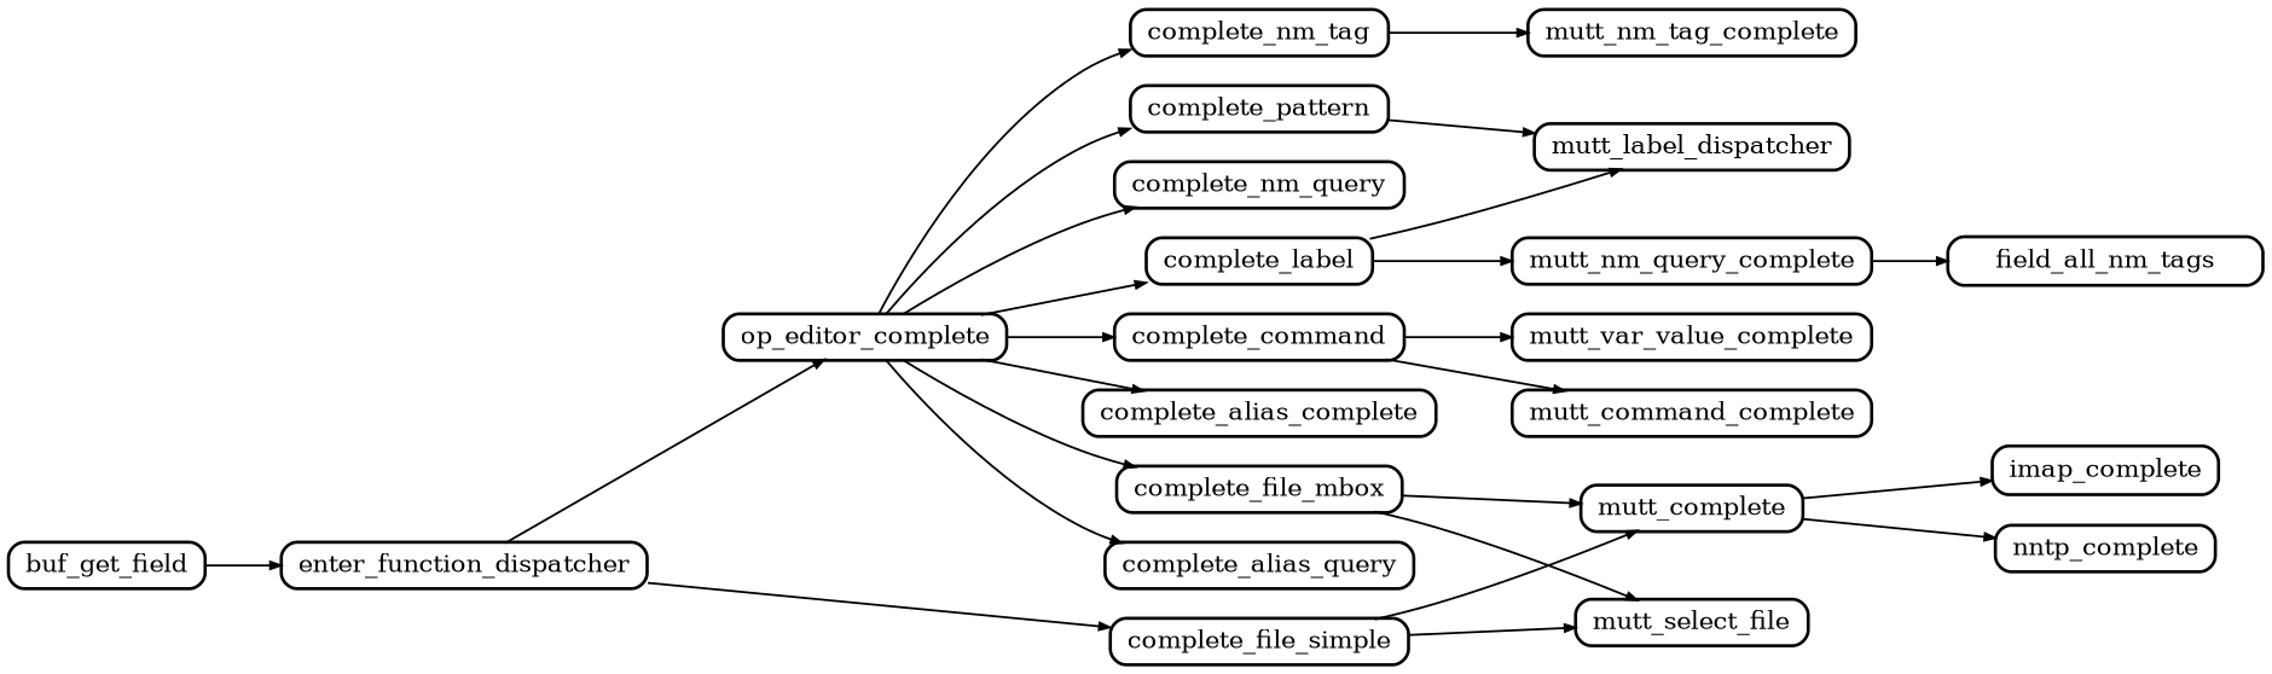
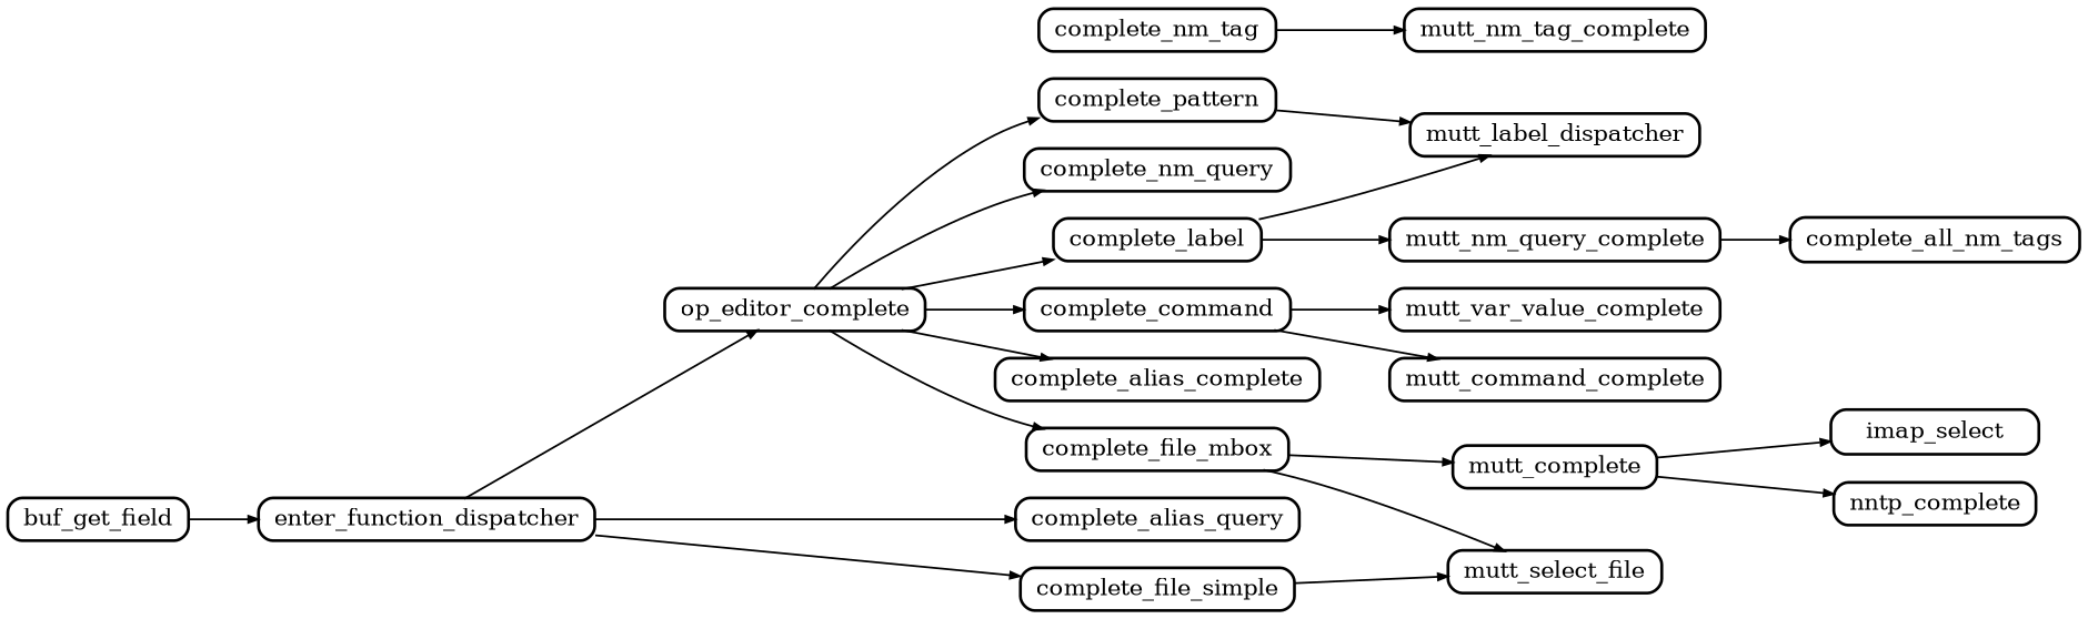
  digraph {
    compound=true
    nodesep=0.2
    rankdir=LR
    ranksep=0.5
    node [color=black fontsize=12 penwidth=1.5 shape=Mrecord style=rounded]
    edge [arrowsize=0.5 penwidth=1.0]
    buf_get_field [height=0.2]
    enter_function_dispatcher [height=0.2]
    op_editor_complete [height=0.2]
    complete_file_simple [height=0.2]
    complete_command [height=0.2]
    complete_file_mbox [height=0.2]
    complete_label [height=0.2]
    complete_nm_query [height=0.2]
    complete_nm_tag [height=0.2]
    complete_pattern [height=0.2]
    complete_alias_complete [height=0.2]
    complete_alias_query [height=0.2]
    mutt_command_complete [height=0.2]
    mutt_var_value_complete [height=0.2]
    mutt_complete [height=0.2]
    mutt_select_file [height=0.2]
-   imap_complete [height=0.2]
+   imap_complete [height=0.2 label=imap_select]
    nntp_complete [height=0.2]
    n19 [height=0.2 label=mutt_label_dispatcher]
    mutt_nm_query_complete [height=0.2]
-   complete_all_nm_tags [height=0.2 label=field_all_nm_tags]
+   complete_all_nm_tags [height=0.2]
    mutt_nm_tag_complete [height=0.2]
    buf_get_field -> enter_function_dispatcher
    enter_function_dispatcher -> op_editor_complete
    enter_function_dispatcher -> complete_file_simple
    op_editor_complete -> complete_command
    op_editor_complete -> complete_file_mbox
    op_editor_complete -> complete_label
    op_editor_complete -> complete_nm_query
-   op_editor_complete -> complete_nm_tag
    op_editor_complete -> complete_pattern
    op_editor_complete -> complete_alias_complete
-   op_editor_complete -> complete_alias_query
-   complete_file_simple -> mutt_complete
+   enter_function_dispatcher -> complete_alias_query
    complete_file_simple -> mutt_select_file
    complete_command -> mutt_command_complete
    complete_command -> mutt_var_value_complete
    complete_file_mbox -> mutt_complete
    complete_file_mbox -> mutt_select_file
    complete_label -> n19
    complete_label -> mutt_nm_query_complete
    complete_nm_tag -> mutt_nm_tag_complete
    complete_pattern -> n19
    mutt_complete -> imap_complete
    mutt_complete -> nntp_complete
    mutt_nm_query_complete -> complete_all_nm_tags
  }
